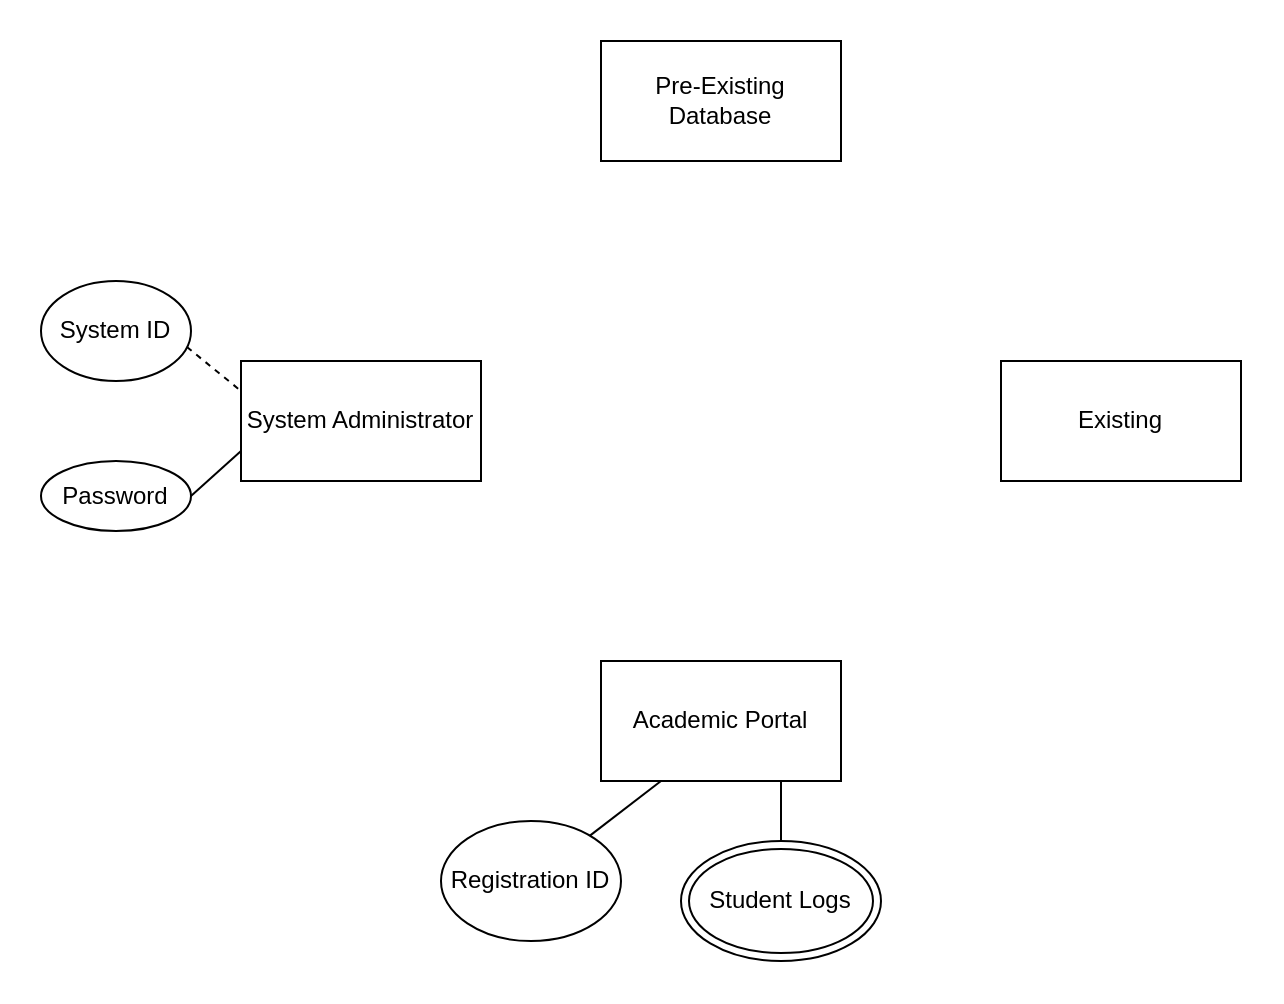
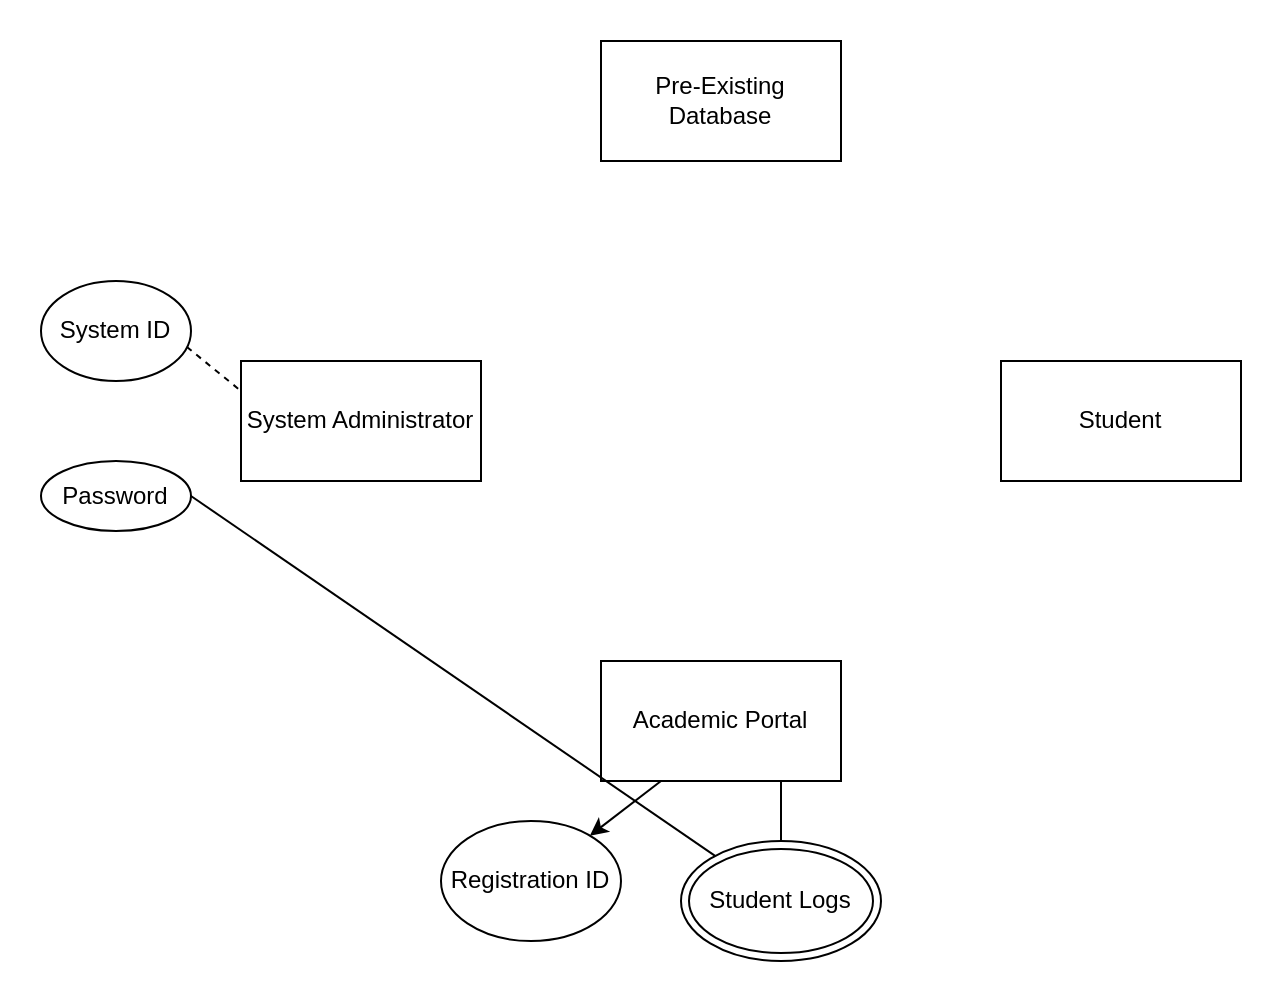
  <mxCell id="0" />
  <mxCell id="1" parent="0" />
  <mxCell id="2" value="&lt;div&gt;Pre-Existing Database&lt;/div&gt;" style="rounded=0;whiteSpace=wrap;html=1;strokeWidth=1;" vertex="1" parent="1"><mxGeometry x="300" y="20" width="120" height="60" as="geometry" /></mxCell>
  <mxCell id="3" value="&lt;div&gt;System Administrator&lt;/div&gt;" style="rounded=0;whiteSpace=wrap;html=1;strokeWidth=1;" vertex="1" parent="1"><mxGeometry x="120" y="180" width="120" height="60" as="geometry" /></mxCell>
- <mxCell id="4" value="&lt;div&gt;Existing&lt;/div&gt;" style="rounded=0;whiteSpace=wrap;html=1;strokeWidth=1;" vertex="1" parent="1"><mxGeometry x="500" y="180" width="120" height="60" as="geometry" /></mxCell>
+ <mxCell id="4" value="&lt;div&gt;Student&lt;/div&gt;" style="rounded=0;whiteSpace=wrap;html=1;strokeWidth=1;" vertex="1" parent="1"><mxGeometry x="500" y="180" width="120" height="60" as="geometry" /></mxCell>
  <mxCell id="5" value="&lt;div&gt;Academic Portal&lt;/div&gt;" style="rounded=0;whiteSpace=wrap;html=1;strokeWidth=1;" vertex="1" parent="1"><mxGeometry x="300" y="330" width="120" height="60" as="geometry" /></mxCell>
  <mxCell id="6" value="&lt;div&gt;System ID&lt;/div&gt;" style="ellipse;whiteSpace=wrap;html=1;" vertex="1" parent="1"><mxGeometry x="20" y="140" width="75" height="50" as="geometry" /></mxCell>
  <mxCell id="7" value="&lt;div&gt;Password&lt;/div&gt;" style="ellipse;whiteSpace=wrap;html=1;" vertex="1" parent="1"><mxGeometry x="20" y="230" width="75" height="35" as="geometry" /></mxCell>
  <mxCell id="8" value="" style="endArrow=none;html=1;rounded=0;exitX=0.973;exitY=0.66;exitDx=0;exitDy=0;exitPerimeter=0;entryX=0;entryY=0.25;entryDx=0;entryDy=0;dashed=1;" edge="1" parent="1" source="6" target="3"><mxGeometry width="50" height="50" relative="1" as="geometry"><mxPoint x="340" y="250" as="sourcePoint" /><mxPoint x="390" y="200" as="targetPoint" /></mxGeometry></mxCell>
- <mxCell id="9" value="" style="endArrow=none;html=1;rounded=0;entryX=0;entryY=0.75;entryDx=0;entryDy=0;exitX=1;exitY=0.5;exitDx=0;exitDy=0;" edge="1" parent="1" source="7" target="3"><mxGeometry width="50" height="50" relative="1" as="geometry"><mxPoint x="530" y="200" as="sourcePoint" /><mxPoint x="580" y="150" as="targetPoint" /></mxGeometry></mxCell>
+ <mxCell id="9" value="" style="endArrow=none;html=1;rounded=0;exitX=1;exitY=0.5;exitDx=0;exitDy=0;" edge="1" parent="1" source="7" target="11"><mxGeometry width="50" height="50" relative="1" as="geometry"><mxPoint x="530" y="200" as="sourcePoint" /><mxPoint x="580" y="150" as="targetPoint" /></mxGeometry></mxCell>
  <mxCell id="10" value="&lt;div&gt;Registration ID&lt;/div&gt;" style="ellipse;whiteSpace=wrap;html=1;" vertex="1" parent="1"><mxGeometry x="220" y="410" width="90" height="60" as="geometry" /></mxCell>
  <mxCell id="11" value="&lt;div&gt;Student Logs&lt;/div&gt;" style="ellipse;shape=doubleEllipse;whiteSpace=wrap;html=1;" vertex="1" parent="1"><mxGeometry x="340" y="420" width="100" height="60" as="geometry" /></mxCell>
- <mxCell id="12" value="" style="endArrow=none;html=1;rounded=0;exitX=0.25;exitY=1;exitDx=0;exitDy=0;" edge="1" parent="1" source="5" target="10"><mxGeometry width="50" height="50" relative="1" as="geometry"><mxPoint x="530" y="280" as="sourcePoint" /><mxPoint x="580" y="230" as="targetPoint" /></mxGeometry></mxCell>
+ <mxCell id="12" value="" style="endArrow=classic;html=1;rounded=0;exitX=0.25;exitY=1;exitDx=0;exitDy=0;" edge="1" parent="1" source="5" target="10"><mxGeometry width="50" height="50" relative="1" as="geometry"><mxPoint x="530" y="280" as="sourcePoint" /><mxPoint x="580" y="230" as="targetPoint" /></mxGeometry></mxCell>
  <mxCell id="13" value="" style="endArrow=none;html=1;rounded=0;exitX=0.75;exitY=1;exitDx=0;exitDy=0;" edge="1" parent="1" source="5" target="11"><mxGeometry width="50" height="50" relative="1" as="geometry"><mxPoint x="530" y="280" as="sourcePoint" /><mxPoint x="580" y="230" as="targetPoint" /></mxGeometry></mxCell>
